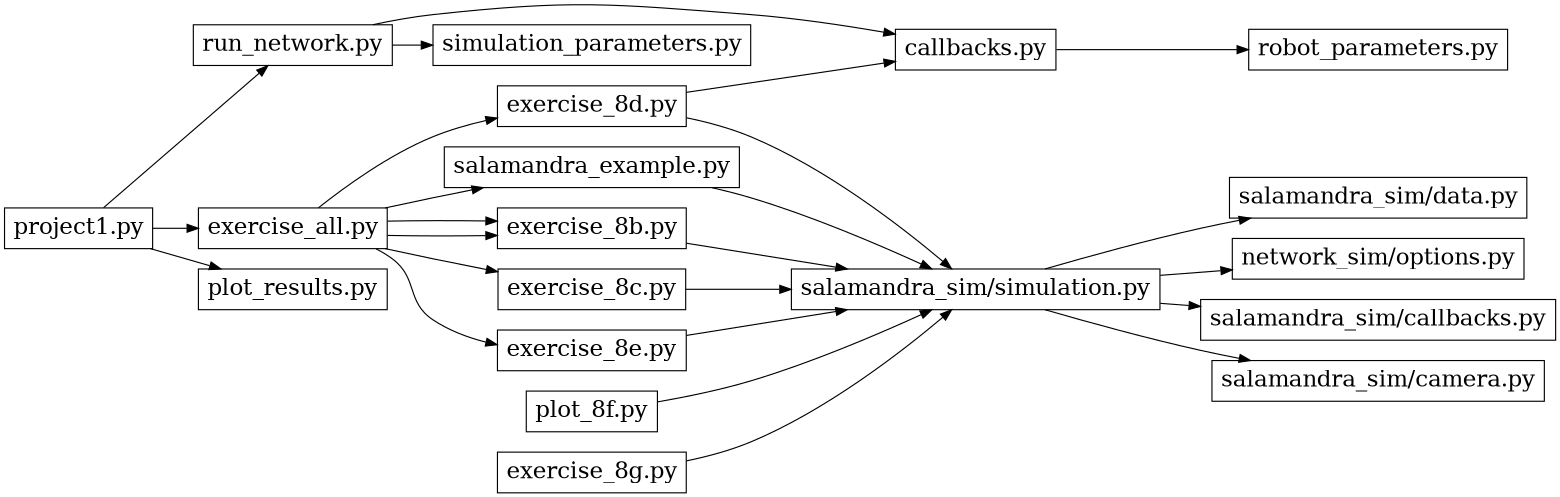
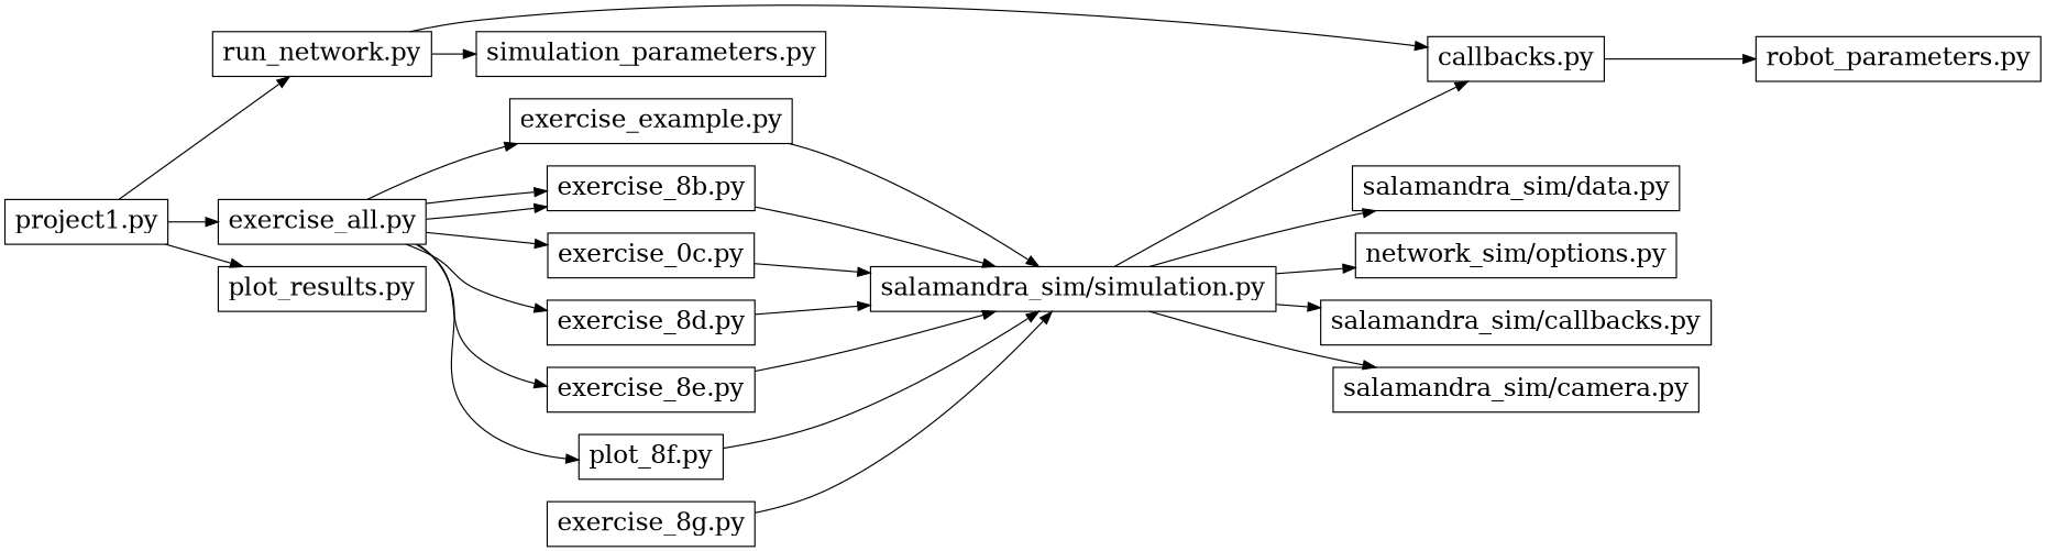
  digraph {
    color=black
    rankdir=LR
    node [color=black fontsize=20 shape=box]
    "project1.py"
    "run_network.py"
    "exercise_all.py"
    "plot_results.py"
    n5 [label="callbacks.py"]
    "simulation_parameters.py"
-   "exercise_example.py" [label="salamandra_example.py"]
+   "exercise_example.py"
    "exercise_8b.py"
-   "exercise_8c.py"
+   "exercise_8c.py" [label="exercise_0c.py"]
    "exercise_8d.py"
    "exercise_8e.py"
    n12 [label="plot_8f.py"]
    "robot_parameters.py"
    "salamandra_sim/simulation.py"
    "salamandra_sim/data.py"
    n16 [label="network_sim/options.py"]
    "salamandra_sim/callbacks.py"
    "salamandra_sim/camera.py"
    "exercise_8g.py"
    "project1.py" -> "run_network.py"
    "project1.py" -> "exercise_all.py"
    "project1.py" -> "plot_results.py"
    "run_network.py" -> n5
    "run_network.py" -> "simulation_parameters.py"
    "exercise_all.py" -> "exercise_example.py"
    "exercise_all.py" -> "exercise_8b.py"
    "exercise_all.py" -> "exercise_8b.py"
    "exercise_all.py" -> "exercise_8c.py"
    "exercise_all.py" -> "exercise_8d.py"
    "exercise_all.py" -> "exercise_8e.py"
+   "exercise_all.py" -> n12
    n5 -> "robot_parameters.py"
    "exercise_example.py" -> "salamandra_sim/simulation.py"
    "exercise_8b.py" -> "salamandra_sim/simulation.py"
    "exercise_8c.py" -> "salamandra_sim/simulation.py"
    "exercise_8d.py" -> "salamandra_sim/simulation.py"
    "exercise_8e.py" -> "salamandra_sim/simulation.py"
    n12 -> "salamandra_sim/simulation.py"
-   "exercise_8d.py" -> n5
+   "salamandra_sim/simulation.py" -> n5
    "salamandra_sim/simulation.py" -> "salamandra_sim/data.py"
    "salamandra_sim/simulation.py" -> n16
    "salamandra_sim/simulation.py" -> "salamandra_sim/callbacks.py"
    "salamandra_sim/simulation.py" -> "salamandra_sim/camera.py"
    "exercise_8g.py" -> "salamandra_sim/simulation.py"
  }
